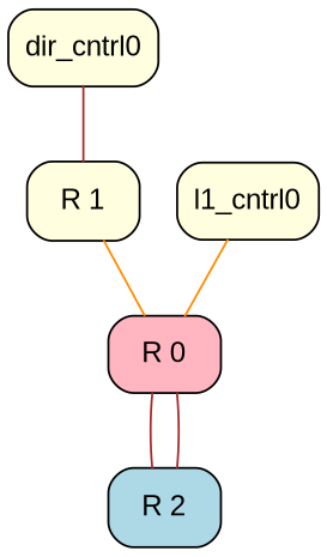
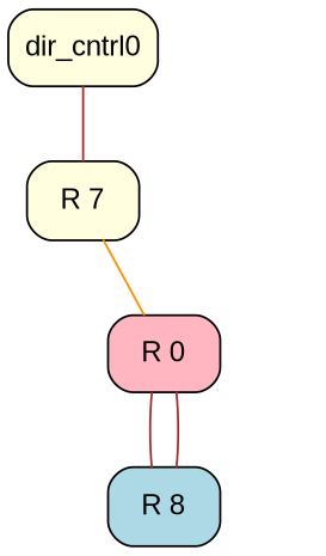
  graph {
    rankdir=TB
    node [color="#000000" fillcolor=lightyellow fontcolor="#000000" fontname=Arial fontsize=14 shape=Mrecord style="rounded, filled,filled"]
    edge [color=brown]
    n1 [fillcolor=lightpink label="R 0"]
-   n2 [fillcolor=lightblue label="R 2"]
-   n3 [label="R 1"]
-   n4 [label=l1_cntrl0]
+   n2 [fillcolor=lightblue label="R 8"]
+   n3 [label="R 7"]
    n5 [label=dir_cntrl0]
    n1 -- n2
    n2 -- n1
    n3 -- n1 [color=darkorange]
-   n4 -- n1 [color=darkorange]
    n5 -- n3
  }
